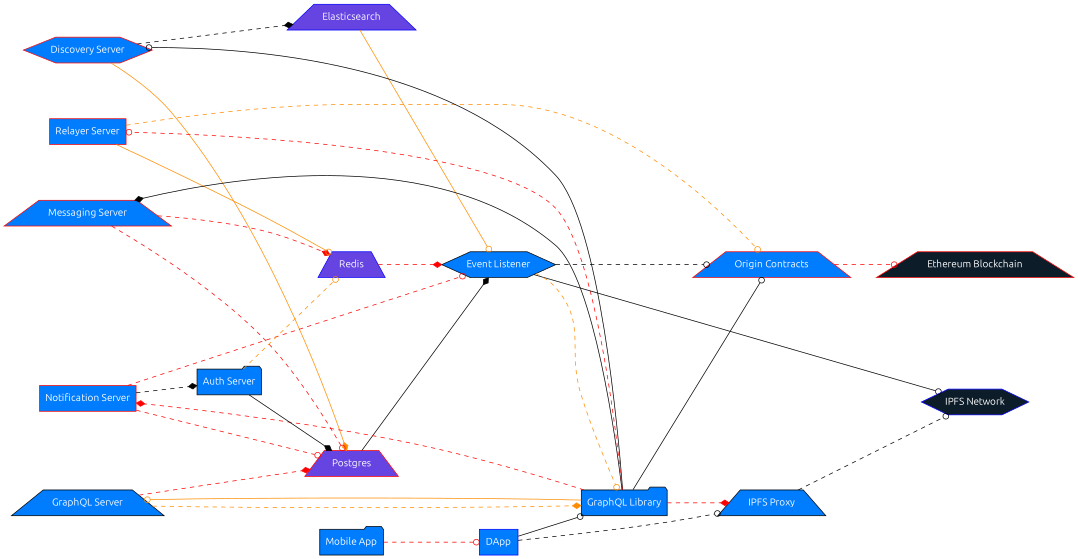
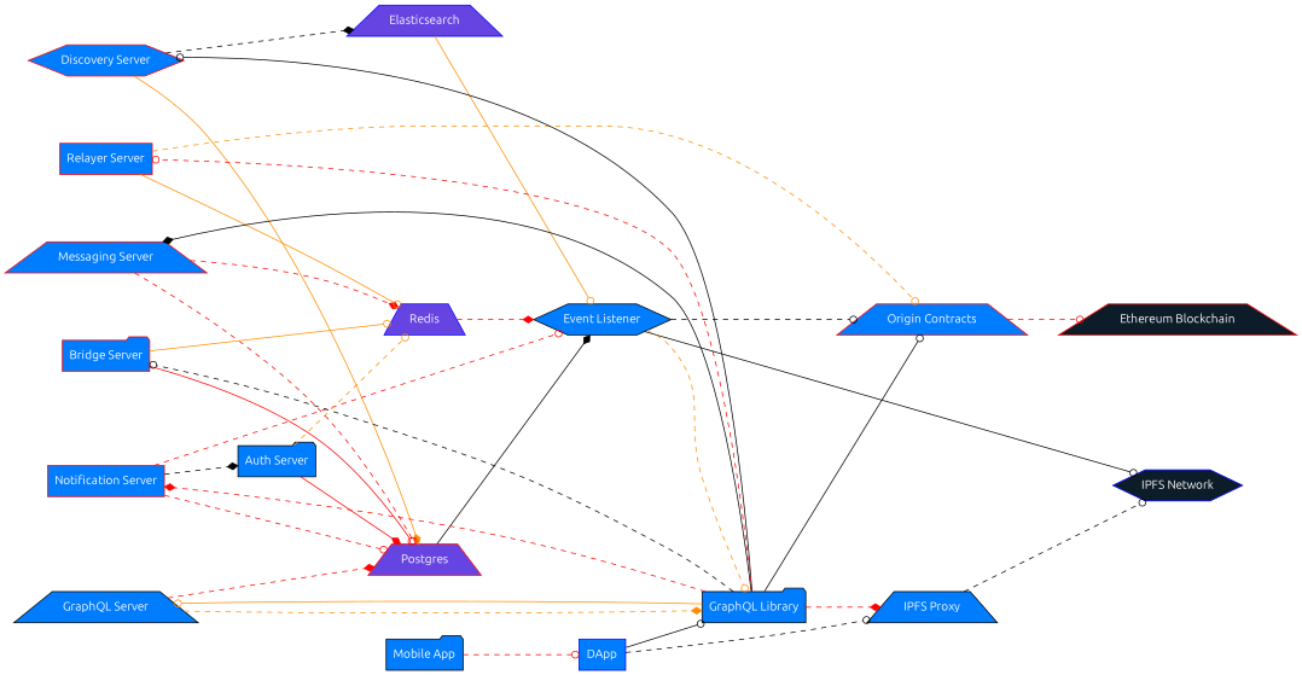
  digraph {
    fontname=Ubuntu
    rankdir=LR
    node [color=red fillcolor="#007cff" fontcolor=white fontname=Ubuntu shape=trapezium style=filled]
    edge [arrowhead=odot color=red fontname=Ubuntu style=dashed]
    "Discovery Server" [shape=hexagon]
    "GraphQL Server" [color=black group=g1]
    "Messaging Server"
+   "Bridge Server" [shape=folder]
    "Notification Server" [shape=box]
    "Relayer Server" [shape=box]
    Postgres [fillcolor="#6644e1" group=g1]
    Elasticsearch [color=blue fillcolor="#6644e1"]
    Redis [color=blue fillcolor="#6644e1"]
    "IPFS Network" [color=blue fillcolor="#0C1C29" shape=hexagon]
    "Ethereum Blockchain" [fillcolor="#0C1C29"]
    "GraphQL Library" [color=black group=g1 shape=folder]
    "Event Listener" [color=black shape=hexagon]
    "Auth Server" [color=black shape=folder]
    "Origin Contracts"
    "Mobile App" [color=black group=g1 shape=folder]
    DApp [color=blue group=g1 shape=box]
    "IPFS Proxy" [color=black]
    subgraph sub_1 {
      rank=same
      "Discovery Server"
      "GraphQL Server"
      "Messaging Server"
+     "Bridge Server"
      "Notification Server"
      "Relayer Server"
    }
    subgraph sub_2 {
      rank=same
      Postgres
      Elasticsearch
      Redis
    }
    subgraph sub_3 {
      rank=same
      "IPFS Network"
      "Ethereum Blockchain"
    }
    "Discovery Server" -> Postgres [arrowhead=diamond color=darkorange style=solid]
    "Discovery Server" -> Elasticsearch [arrowhead=diamond color=black]
    "GraphQL Server" -> Postgres [arrowhead=diamond]
    "GraphQL Server" -> "GraphQL Library" [arrowhead=diamond color=darkorange]
    "Messaging Server" -> Postgres
    "Messaging Server" -> Redis [arrowhead=diamond]
+   "Bridge Server" -> Postgres [style=solid]
+   "Bridge Server" -> Redis [color=darkorange style=solid]
    "Notification Server" -> Postgres
    "Notification Server" -> "Event Listener"
    "Notification Server" -> "Auth Server" [arrowhead=diamond color=black]
    "Relayer Server" -> Redis [color=darkorange style=solid]
    "Relayer Server" -> "Origin Contracts" [color=darkorange]
    Postgres -> "Event Listener" [arrowhead=diamond color=black style=solid]
    Elasticsearch -> "Event Listener" [color=darkorange style=solid]
    Redis -> "Event Listener" [arrowhead=diamond]
    "GraphQL Library" -> "Discovery Server" [color=black style=solid]
    "GraphQL Library" -> "GraphQL Server" [color=darkorange style=solid]
    "GraphQL Library" -> "Messaging Server" [arrowhead=diamond color=black style=solid]
+   "GraphQL Library" -> "Bridge Server" [color=black]
    "GraphQL Library" -> "Notification Server" [arrowhead=diamond]
    "GraphQL Library" -> "Relayer Server"
    "GraphQL Library" -> "Origin Contracts" [color=black style=solid]
    "GraphQL Library" -> "IPFS Proxy" [arrowhead=diamond]
    "Event Listener" -> "IPFS Network" [color=black style=solid]
    "Event Listener" -> "GraphQL Library" [color=darkorange]
    "Event Listener" -> "Origin Contracts" [color=black]
-   "Auth Server" -> Postgres [arrowhead=diamond color=black style=solid]
+   "Auth Server" -> Postgres [arrowhead=diamond style=solid]
    "Auth Server" -> Redis [color=darkorange]
    "Origin Contracts" -> "Ethereum Blockchain"
    "Mobile App" -> DApp
    DApp -> "GraphQL Library" [color=black style=solid]
    DApp -> "IPFS Proxy" [color=black]
    "IPFS Proxy" -> "IPFS Network" [color=black]
  }
